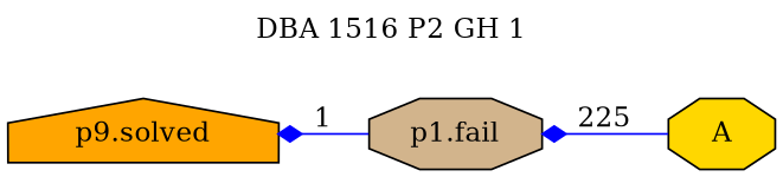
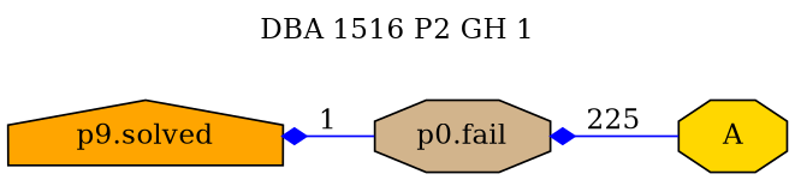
  digraph {
    label=" DBA 1516 P2 GH 1 "
    labelloc=tl
    rankdir=RL
    node [shape=octagon style=filled]
    edge [arrowhead=diamond color=blue]
    n1 [fillcolor=gold label=A]
-   n2 [fillcolor=tan label="p1.fail"]
+   n2 [fillcolor=tan label="p0.fail"]
    n3 [fillcolor=orange label="p9.solved" shape=house]
    n1 -> n2 [label=225]
    n2 -> n3 [label=1]
  }
